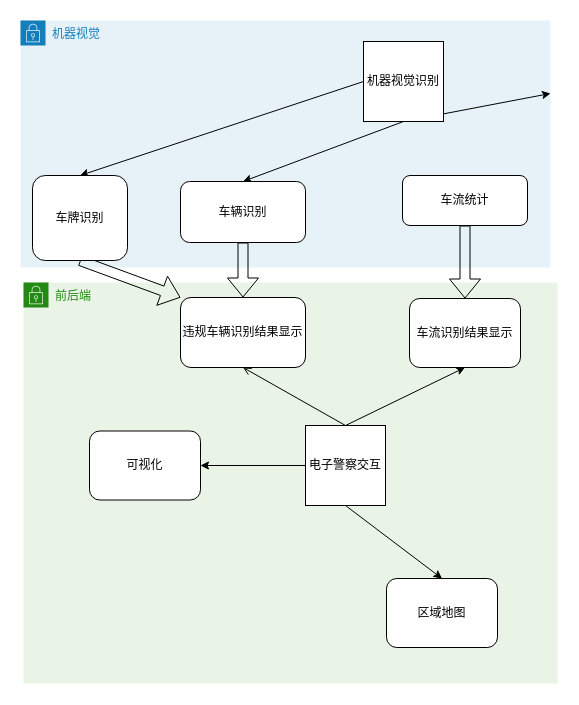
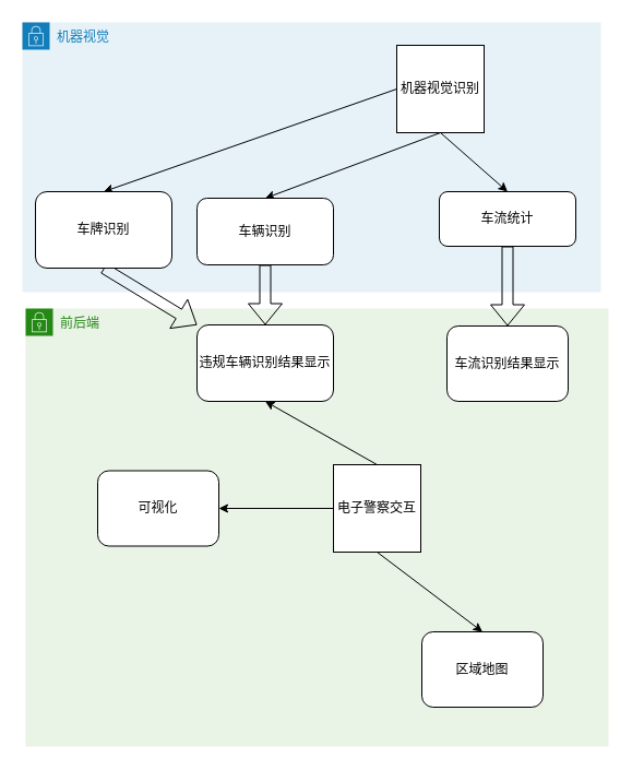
  <mxCell id="0" />
  <mxCell id="1" parent="0" />
  <mxCell id="2" value="前后端" style="points=[[0,0],[0.25,0],[0.5,0],[0.75,0],[1,0],[1,0.25],[1,0.5],[1,0.75],[1,1],[0.75,1],[0.5,1],[0.25,1],[0,1],[0,0.75],[0,0.5],[0,0.25]];outlineConnect=0;gradientColor=none;html=1;whiteSpace=wrap;fontSize=12;fontStyle=0;container=1;pointerEvents=0;collapsible=0;recursiveResize=0;shape=mxgraph.aws4.group;grIcon=mxgraph.aws4.group_security_group;grStroke=0;strokeColor=#248814;fillColor=#E9F3E6;verticalAlign=top;align=left;spacingLeft=30;fontColor=#248814;dashed=0;" vertex="1" parent="1"><mxGeometry x="23" y="282" width="534" height="401" as="geometry" /></mxCell>
  <mxCell id="3" value="机器视觉" style="points=[[0,0],[0.25,0],[0.5,0],[0.75,0],[1,0],[1,0.25],[1,0.5],[1,0.75],[1,1],[0.75,1],[0.5,1],[0.25,1],[0,1],[0,0.75],[0,0.5],[0,0.25]];outlineConnect=0;gradientColor=none;html=1;whiteSpace=wrap;fontSize=12;fontStyle=0;container=1;pointerEvents=0;collapsible=0;recursiveResize=0;shape=mxgraph.aws4.group;grIcon=mxgraph.aws4.group_security_group;grStroke=0;strokeColor=#147EBA;fillColor=#E6F2F8;verticalAlign=top;align=left;spacingLeft=30;fontColor=#147EBA;dashed=0;" vertex="1" parent="1"><mxGeometry x="20" y="20" width="530" height="247" as="geometry" /></mxCell>
- <mxCell id="4" style="rounded=0;orthogonalLoop=1;jettySize=auto;html=1;exitX=0.5;exitY=0;exitDx=0;exitDy=0;entryX=0.5;entryY=1;entryDx=0;entryDy=0;elbow=vertical;endArrow=open;" parent="1" source="8" target="9" edge="1"><mxGeometry relative="1" as="geometry" /></mxCell>
- <mxCell id="5" style="edgeStyle=none;rounded=0;orthogonalLoop=1;jettySize=auto;html=1;exitX=0.5;exitY=0;exitDx=0;exitDy=0;entryX=0.5;entryY=1;entryDx=0;entryDy=0;elbow=vertical;" parent="1" source="8" target="10" edge="1"><mxGeometry relative="1" as="geometry" /></mxCell>
+ <mxCell id="4" style="rounded=0;orthogonalLoop=1;jettySize=auto;html=1;exitX=0.5;exitY=0;exitDx=0;exitDy=0;entryX=0.5;entryY=1;entryDx=0;entryDy=0;elbow=vertical;" parent="1" source="8" target="9" edge="1"><mxGeometry relative="1" as="geometry" /></mxCell>
  <mxCell id="6" style="edgeStyle=none;rounded=0;orthogonalLoop=1;jettySize=auto;html=1;exitX=0.5;exitY=1;exitDx=0;exitDy=0;entryX=0.5;entryY=0;entryDx=0;entryDy=0;elbow=vertical;" parent="1" source="8" target="12" edge="1"><mxGeometry relative="1" as="geometry" /></mxCell>
  <mxCell id="7" style="edgeStyle=none;rounded=0;orthogonalLoop=1;jettySize=auto;html=1;exitX=0;exitY=0.5;exitDx=0;exitDy=0;entryX=1;entryY=0.5;entryDx=0;entryDy=0;elbow=vertical;" parent="1" source="8" target="11" edge="1"><mxGeometry relative="1" as="geometry" /></mxCell>
  <mxCell id="8" value="&lt;span&gt;电子警察交互&lt;/span&gt;" style="whiteSpace=wrap;html=1;aspect=fixed;" parent="1" vertex="1"><mxGeometry x="305" y="425" width="80" height="80" as="geometry" /></mxCell>
  <mxCell id="9" value="违规车辆识别结果显示" style="rounded=1;whiteSpace=wrap;html=1;" parent="1" vertex="1"><mxGeometry x="180" y="297" width="125" height="70" as="geometry" /></mxCell>
  <mxCell id="10" value="车流识别结果显示" style="rounded=1;whiteSpace=wrap;html=1;" parent="1" vertex="1"><mxGeometry x="409" y="298" width="111" height="69" as="geometry" /></mxCell>
  <mxCell id="11" value="可视化" style="rounded=1;whiteSpace=wrap;html=1;" parent="1" vertex="1"><mxGeometry x="89" y="430.5" width="111" height="69" as="geometry" /></mxCell>
  <mxCell id="12" value="区域地图" style="rounded=1;whiteSpace=wrap;html=1;" parent="1" vertex="1"><mxGeometry x="386" y="578" width="111" height="69" as="geometry" /></mxCell>
  <mxCell id="13" style="edgeStyle=none;rounded=0;orthogonalLoop=1;jettySize=auto;html=1;exitX=0;exitY=0.5;exitDx=0;exitDy=0;entryX=0.5;entryY=0;entryDx=0;entryDy=0;" edge="1" parent="1" source="16" target="20"><mxGeometry relative="1" as="geometry" /></mxCell>
- <mxCell id="14" style="edgeStyle=none;rounded=0;orthogonalLoop=1;jettySize=auto;html=1;exitX=0.5;exitY=1;exitDx=0;exitDy=0;" edge="1" parent="1" source="16" target="3"><mxGeometry relative="1" as="geometry" /></mxCell>
+ <mxCell id="14" style="edgeStyle=none;rounded=0;orthogonalLoop=1;jettySize=auto;html=1;exitX=0.5;exitY=1;exitDx=0;exitDy=0;entryX=0.5;entryY=0;entryDx=0;entryDy=0;" edge="1" parent="1" source="16" target="22"><mxGeometry relative="1" as="geometry" /></mxCell>
  <mxCell id="15" style="edgeStyle=none;rounded=0;orthogonalLoop=1;jettySize=auto;html=1;exitX=0.5;exitY=1;exitDx=0;exitDy=0;entryX=0.5;entryY=0;entryDx=0;entryDy=0;" edge="1" parent="1" source="16" target="18"><mxGeometry relative="1" as="geometry" /></mxCell>
  <mxCell id="16" value="机器视觉识别" style="whiteSpace=wrap;html=1;aspect=fixed;" parent="1" vertex="1"><mxGeometry x="363" y="41" width="80" height="80" as="geometry" /></mxCell>
  <mxCell id="17" style="edgeStyle=none;rounded=0;orthogonalLoop=1;jettySize=auto;html=1;exitX=0.5;exitY=1;exitDx=0;exitDy=0;entryX=0.5;entryY=0;entryDx=0;entryDy=0;shape=flexArrow;" edge="1" parent="1" source="18" target="9"><mxGeometry relative="1" as="geometry" /></mxCell>
  <mxCell id="18" value="车辆识别" style="rounded=1;whiteSpace=wrap;html=1;" vertex="1" parent="1"><mxGeometry x="180" y="181" width="125" height="61" as="geometry" /></mxCell>
  <mxCell id="19" style="edgeStyle=none;shape=flexArrow;rounded=0;orthogonalLoop=1;jettySize=auto;html=1;exitX=0.5;exitY=1;exitDx=0;exitDy=0;entryX=0;entryY=0;entryDx=0;entryDy=0;" edge="1" parent="1" source="20" target="9"><mxGeometry relative="1" as="geometry" /></mxCell>
- <mxCell id="20" value="车牌识别" style="rounded=1;whiteSpace=wrap;html=1;" vertex="1" parent="1"><mxGeometry x="32" y="175" width="95" height="85" as="geometry" /></mxCell>
+ <mxCell id="20" value="车牌识别" style="rounded=1;whiteSpace=wrap;html=1;" vertex="1" parent="1"><mxGeometry x="32" y="175" width="125" height="70" as="geometry" /></mxCell>
  <mxCell id="21" style="edgeStyle=none;shape=flexArrow;rounded=0;orthogonalLoop=1;jettySize=auto;html=1;exitX=0.5;exitY=1;exitDx=0;exitDy=0;entryX=0.5;entryY=0;entryDx=0;entryDy=0;" edge="1" parent="1" source="22" target="10"><mxGeometry relative="1" as="geometry" /></mxCell>
  <mxCell id="22" value="车流统计" style="rounded=1;whiteSpace=wrap;html=1;" vertex="1" parent="1"><mxGeometry x="402" y="175" width="125" height="50" as="geometry" /></mxCell>
